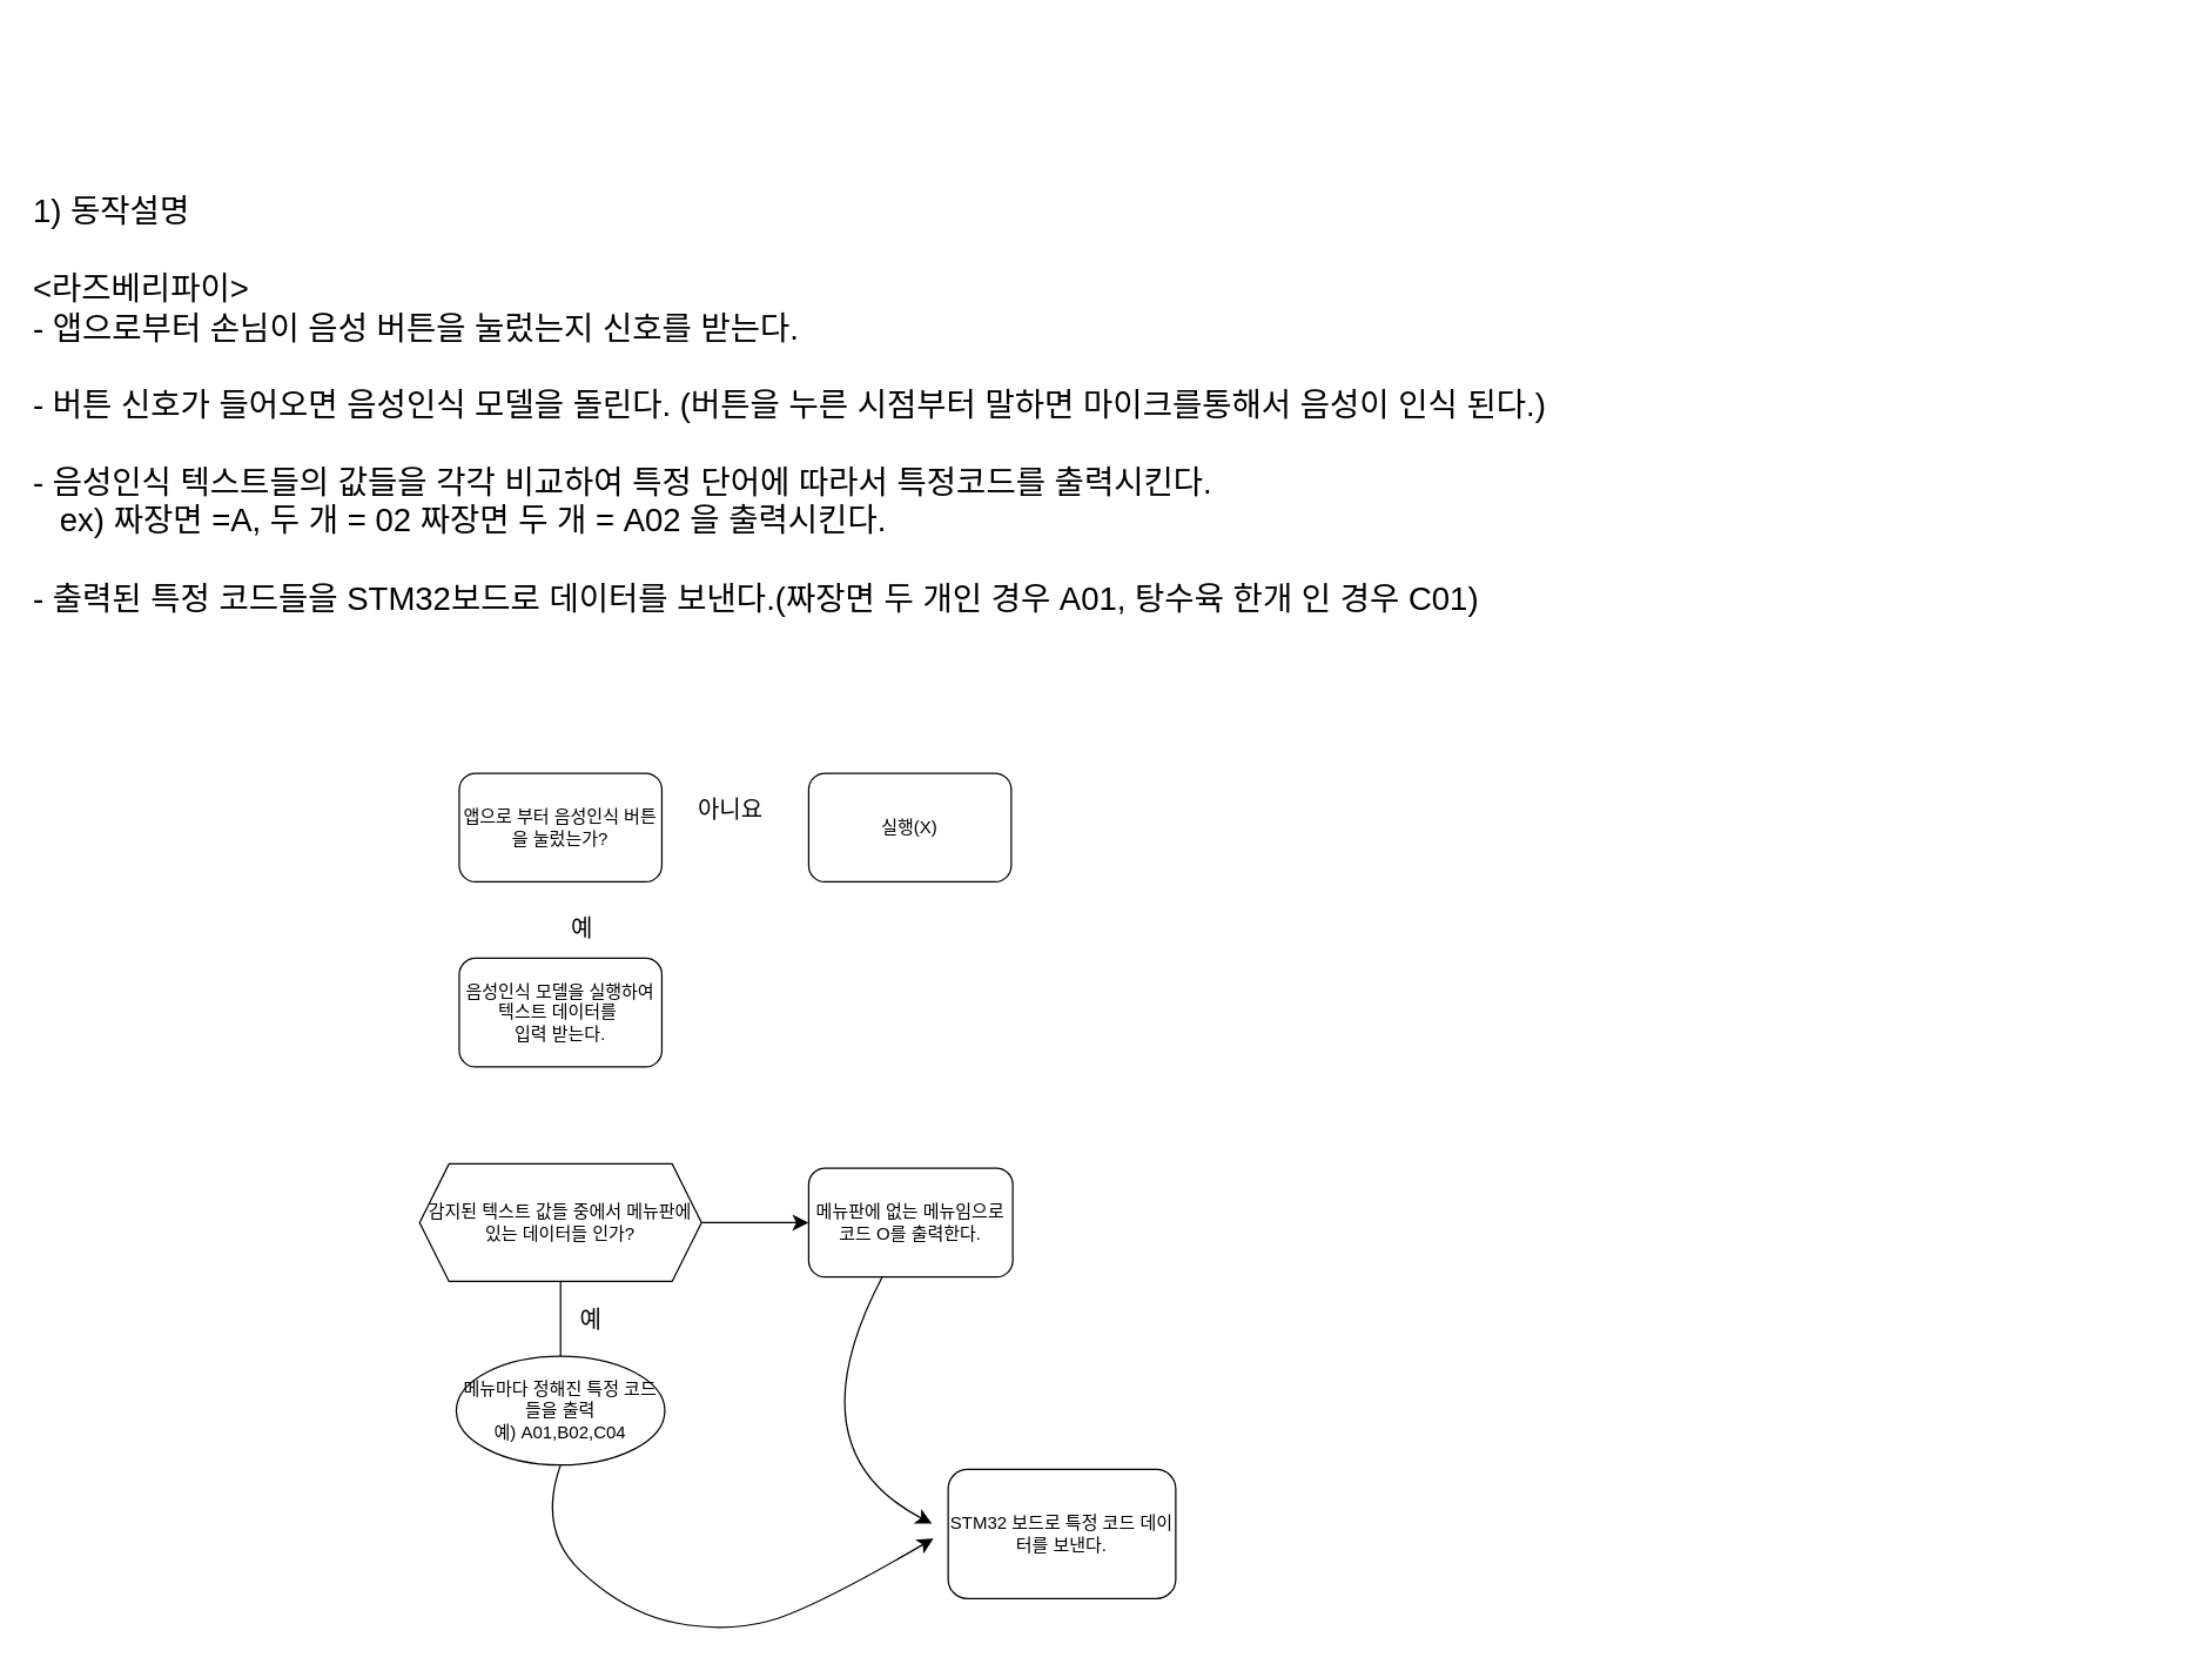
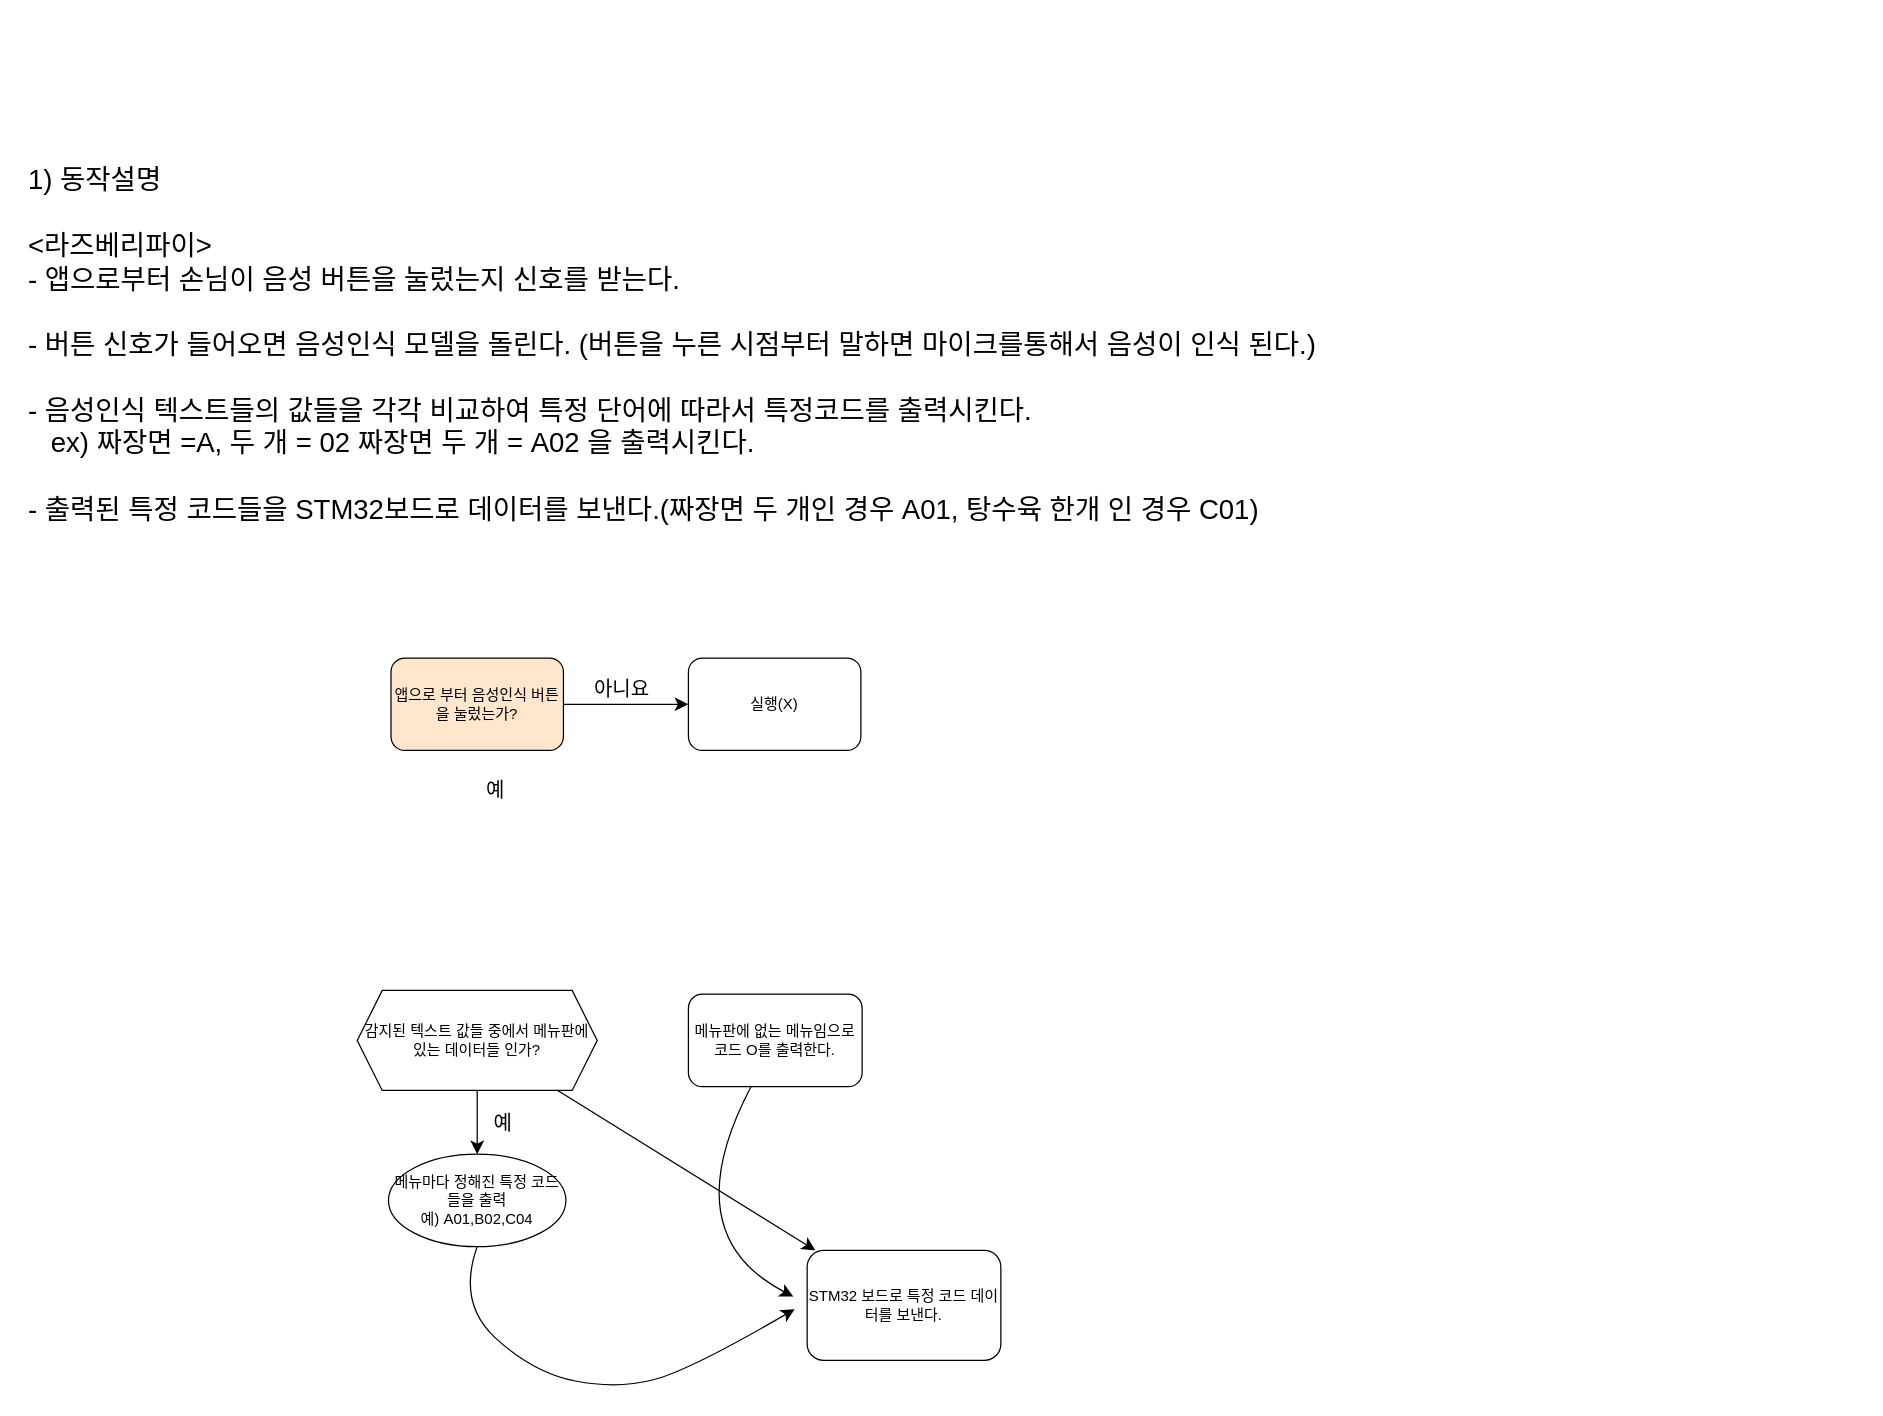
  <mxCell id="0" />
  <mxCell id="1" parent="0" />
  <mxCell id="2" style="edgeStyle=none;curved=1;rounded=0;orthogonalLoop=1;jettySize=auto;html=1;exitX=0;exitY=1;exitDx=0;exitDy=0;fontSize=12;startSize=8;endSize=8;" edge="1" parent="1"><mxGeometry relative="1" as="geometry"><mxPoint x="343" y="383.97" as="sourcePoint" /><mxPoint x="343" y="383.97" as="targetPoint" /></mxGeometry></mxCell>
- <mxCell id="4" value="앱으로 부터 음성인식 버튼을 눌렀는가?" style="rounded=1;whiteSpace=wrap;html=1;" vertex="1" parent="1"><mxGeometry x="312" y="526" width="138" height="74" as="geometry" /></mxCell>
+ <mxCell id="3" style="edgeStyle=none;curved=1;rounded=0;orthogonalLoop=1;jettySize=auto;html=1;entryX=0;entryY=0.5;entryDx=0;entryDy=0;fontSize=12;startSize=8;endSize=8;" edge="1" parent="1" source="4" target="10"><mxGeometry relative="1" as="geometry" /></mxCell>
+ <mxCell id="4" value="앱으로 부터 음성인식 버튼을 눌렀는가?" style="rounded=1;whiteSpace=wrap;html=1;fillColor=#ffe6cc;" vertex="1" parent="1"><mxGeometry x="312" y="526" width="138" height="74" as="geometry" /></mxCell>
  <mxCell id="5" style="edgeStyle=none;curved=1;rounded=0;orthogonalLoop=1;jettySize=auto;html=1;exitX=0;exitY=1;exitDx=0;exitDy=0;fontSize=12;startSize=8;endSize=8;" edge="1" parent="1"><mxGeometry relative="1" as="geometry"><mxPoint x="343" y="383.97" as="sourcePoint" /><mxPoint x="343" y="383.97" as="targetPoint" /></mxGeometry></mxCell>
- <mxCell id="6" style="edgeStyle=none;curved=1;rounded=0;orthogonalLoop=1;jettySize=auto;html=1;entryX=0.5;entryY=0;entryDx=0;entryDy=0;fontSize=12;startSize=8;endSize=8;endArrow=none;" edge="1" parent="1" source="8" target="14"><mxGeometry relative="1" as="geometry"><mxPoint x="381" y="928" as="targetPoint" /></mxGeometry></mxCell>
- <mxCell id="7" style="edgeStyle=none;curved=1;rounded=0;orthogonalLoop=1;jettySize=auto;html=1;entryX=0;entryY=0.5;entryDx=0;entryDy=0;fontSize=12;startSize=8;endSize=8;" edge="1" parent="1" source="8" target="17"><mxGeometry relative="1" as="geometry" /></mxCell>
+ <mxCell id="6" style="edgeStyle=none;curved=1;rounded=0;orthogonalLoop=1;jettySize=auto;html=1;entryX=0.5;entryY=0;entryDx=0;entryDy=0;fontSize=12;startSize=8;endSize=8;" edge="1" parent="1" source="8" target="14"><mxGeometry relative="1" as="geometry"><mxPoint x="381" y="928" as="targetPoint" /></mxGeometry></mxCell>
+ <mxCell id="7" style="edgeStyle=none;curved=1;rounded=0;orthogonalLoop=1;jettySize=auto;html=1;fontSize=12;startSize=8;endSize=8;" edge="1" parent="1" source="8" target="18"><mxGeometry relative="1" as="geometry" /></mxCell>
  <mxCell id="8" value="&lt;font&gt;감지된 텍스트 값들 중에서 메뉴판에 있는 데이터들 인가?&lt;/font&gt;" style="shape=hexagon;perimeter=hexagonPerimeter2;whiteSpace=wrap;html=1;fixedSize=1;" vertex="1" parent="1"><mxGeometry x="285" y="792" width="192" height="80" as="geometry" /></mxCell>
- <mxCell id="9" value="&lt;font&gt;음성인식 모델을 실행하여 텍스트 데이터를&amp;nbsp;&lt;/font&gt;&lt;div&gt;입력 받는다.&lt;/div&gt;" style="rounded=1;whiteSpace=wrap;html=1;" vertex="1" parent="1"><mxGeometry x="312" y="652" width="138" height="74" as="geometry" /></mxCell>
  <mxCell id="10" value="실행(X)" style="rounded=1;whiteSpace=wrap;html=1;" vertex="1" parent="1"><mxGeometry x="550" y="526" width="138" height="74" as="geometry" /></mxCell>
  <mxCell id="11" value="아니요" style="text;html=1;align=center;verticalAlign=middle;whiteSpace=wrap;rounded=0;fontSize=16;" vertex="1" parent="1"><mxGeometry x="416" y="546" width="162" height="9" as="geometry" /></mxCell>
  <mxCell id="12" value="예" style="text;html=1;align=center;verticalAlign=middle;whiteSpace=wrap;rounded=0;fontSize=16;" vertex="1" parent="1"><mxGeometry x="315" y="627" width="162" height="9" as="geometry" /></mxCell>
  <mxCell id="13" style="edgeStyle=none;curved=1;rounded=0;orthogonalLoop=1;jettySize=auto;html=1;fontSize=12;startSize=8;endSize=8;exitX=0.5;exitY=1;exitDx=0;exitDy=0;" edge="1" parent="1" source="14"><mxGeometry relative="1" as="geometry"><mxPoint x="635" y="1047" as="targetPoint" /><mxPoint x="383" y="1002" as="sourcePoint" /><Array as="points"><mxPoint x="365" y="1042" /><mxPoint x="426" y="1098" /><mxPoint x="493" y="1111" /><mxPoint x="551" y="1096" /></Array></mxGeometry></mxCell>
  <mxCell id="14" value="&lt;font&gt;메뉴마다 정해진 특정 코드들을 출력&lt;/font&gt;&lt;div&gt;&lt;font&gt;예) A01,B02,C04&lt;/font&gt;&lt;/div&gt;" style="ellipse;whiteSpace=wrap;html=1;" vertex="1" parent="1"><mxGeometry x="310" y="923" width="142" height="74" as="geometry" /></mxCell>
  <mxCell id="15" value="예" style="text;html=1;align=center;verticalAlign=middle;whiteSpace=wrap;rounded=0;fontSize=16;" vertex="1" parent="1"><mxGeometry x="372" y="883" width="60" height="30" as="geometry" /></mxCell>
  <mxCell id="16" style="edgeStyle=none;curved=1;rounded=0;orthogonalLoop=1;jettySize=auto;html=1;fontSize=12;startSize=8;endSize=8;" edge="1" parent="1" source="17"><mxGeometry relative="1" as="geometry"><mxPoint x="634" y="1037" as="targetPoint" /><Array as="points"><mxPoint x="538" y="987" /></Array></mxGeometry></mxCell>
  <mxCell id="17" value="메뉴판에 없는 메뉴임으로 코드 O를 출력한다." style="rounded=1;whiteSpace=wrap;html=1;" vertex="1" parent="1"><mxGeometry x="550" y="795" width="139" height="74" as="geometry" /></mxCell>
  <mxCell id="18" value="STM32 보드로 특정 코드 데이터를 보낸다." style="rounded=1;whiteSpace=wrap;html=1;" vertex="1" parent="1"><mxGeometry x="645" y="1000" width="155" height="88" as="geometry" /></mxCell>
  <mxCell id="19" value="&lt;div style=&quot;font-size: 22px;&quot;&gt;&lt;font style=&quot;font-size: 22px;&quot;&gt;1) 동작설명&lt;/font&gt;&lt;/div&gt;&lt;div style=&quot;font-size: 22px;&quot;&gt;&lt;font style=&quot;font-size: 22px;&quot;&gt;&lt;br style=&quot;font-size: 22px;&quot;&gt;&lt;/font&gt;&lt;/div&gt;&lt;div style=&quot;font-size: 22px;&quot;&gt;&lt;font style=&quot;font-size: 22px;&quot;&gt;&amp;lt;라즈베리파이&amp;gt;&lt;/font&gt;&lt;/div&gt;&lt;div style=&quot;font-size: 22px;&quot;&gt;&lt;font style=&quot;font-size: 22px;&quot;&gt;- 앱으로부터 손님이 음성 버튼을 눌렀는지 신호를 받는다.&lt;/font&gt;&lt;/div&gt;&lt;div style=&quot;font-size: 22px;&quot;&gt;&lt;font style=&quot;font-size: 22px;&quot;&gt;&lt;br style=&quot;font-size: 22px;&quot;&gt;&lt;/font&gt;&lt;/div&gt;&lt;div style=&quot;font-size: 22px;&quot;&gt;&lt;font style=&quot;font-size: 22px;&quot;&gt;- 버튼 신호가 들어오면 음성인식 모델을 돌린다. (버튼을 누른 시점부터 말하면 마이크를통해서 음성이 인식 된다.)&lt;/font&gt;&lt;/div&gt;&lt;div style=&quot;font-size: 22px;&quot;&gt;&lt;font style=&quot;font-size: 22px;&quot;&gt;&lt;br style=&quot;font-size: 22px;&quot;&gt;&lt;/font&gt;&lt;/div&gt;&lt;div style=&quot;font-size: 22px;&quot;&gt;&lt;font style=&quot;font-size: 22px;&quot;&gt;- 음성인식 텍스트들의 값들을 각각 비교하여 특정 단어에 따라서 특정코드를 출력시킨다.&lt;/font&gt;&lt;/div&gt;&lt;div style=&quot;font-size: 22px;&quot;&gt;&lt;font style=&quot;font-size: 22px;&quot;&gt;&amp;nbsp; &amp;nbsp;ex) 짜장면 =A, 두 개 = 02 짜장면 두 개 = A02 을 출력시킨다.&lt;/font&gt;&lt;/div&gt;&lt;div style=&quot;font-size: 22px;&quot;&gt;&lt;font style=&quot;font-size: 22px;&quot;&gt;&lt;br style=&quot;font-size: 22px;&quot;&gt;&lt;/font&gt;&lt;/div&gt;&lt;font style=&quot;font-size: 22px;&quot;&gt;&lt;span style=&quot;background-color: initial; font-size: 22px;&quot;&gt;- 출력된 특정 코드들을 STM32보드로 데이터를 보낸다.(짜장면 두 개인 경우 A01, 탕수육 한개 인 경우 C01)&lt;/span&gt;&lt;/font&gt;" style="text;html=1;align=left;verticalAlign=middle;whiteSpace=wrap;rounded=0;fontSize=22;" vertex="1" parent="1"><mxGeometry x="20" y="20" width="1464" height="512" as="geometry" /></mxCell>
